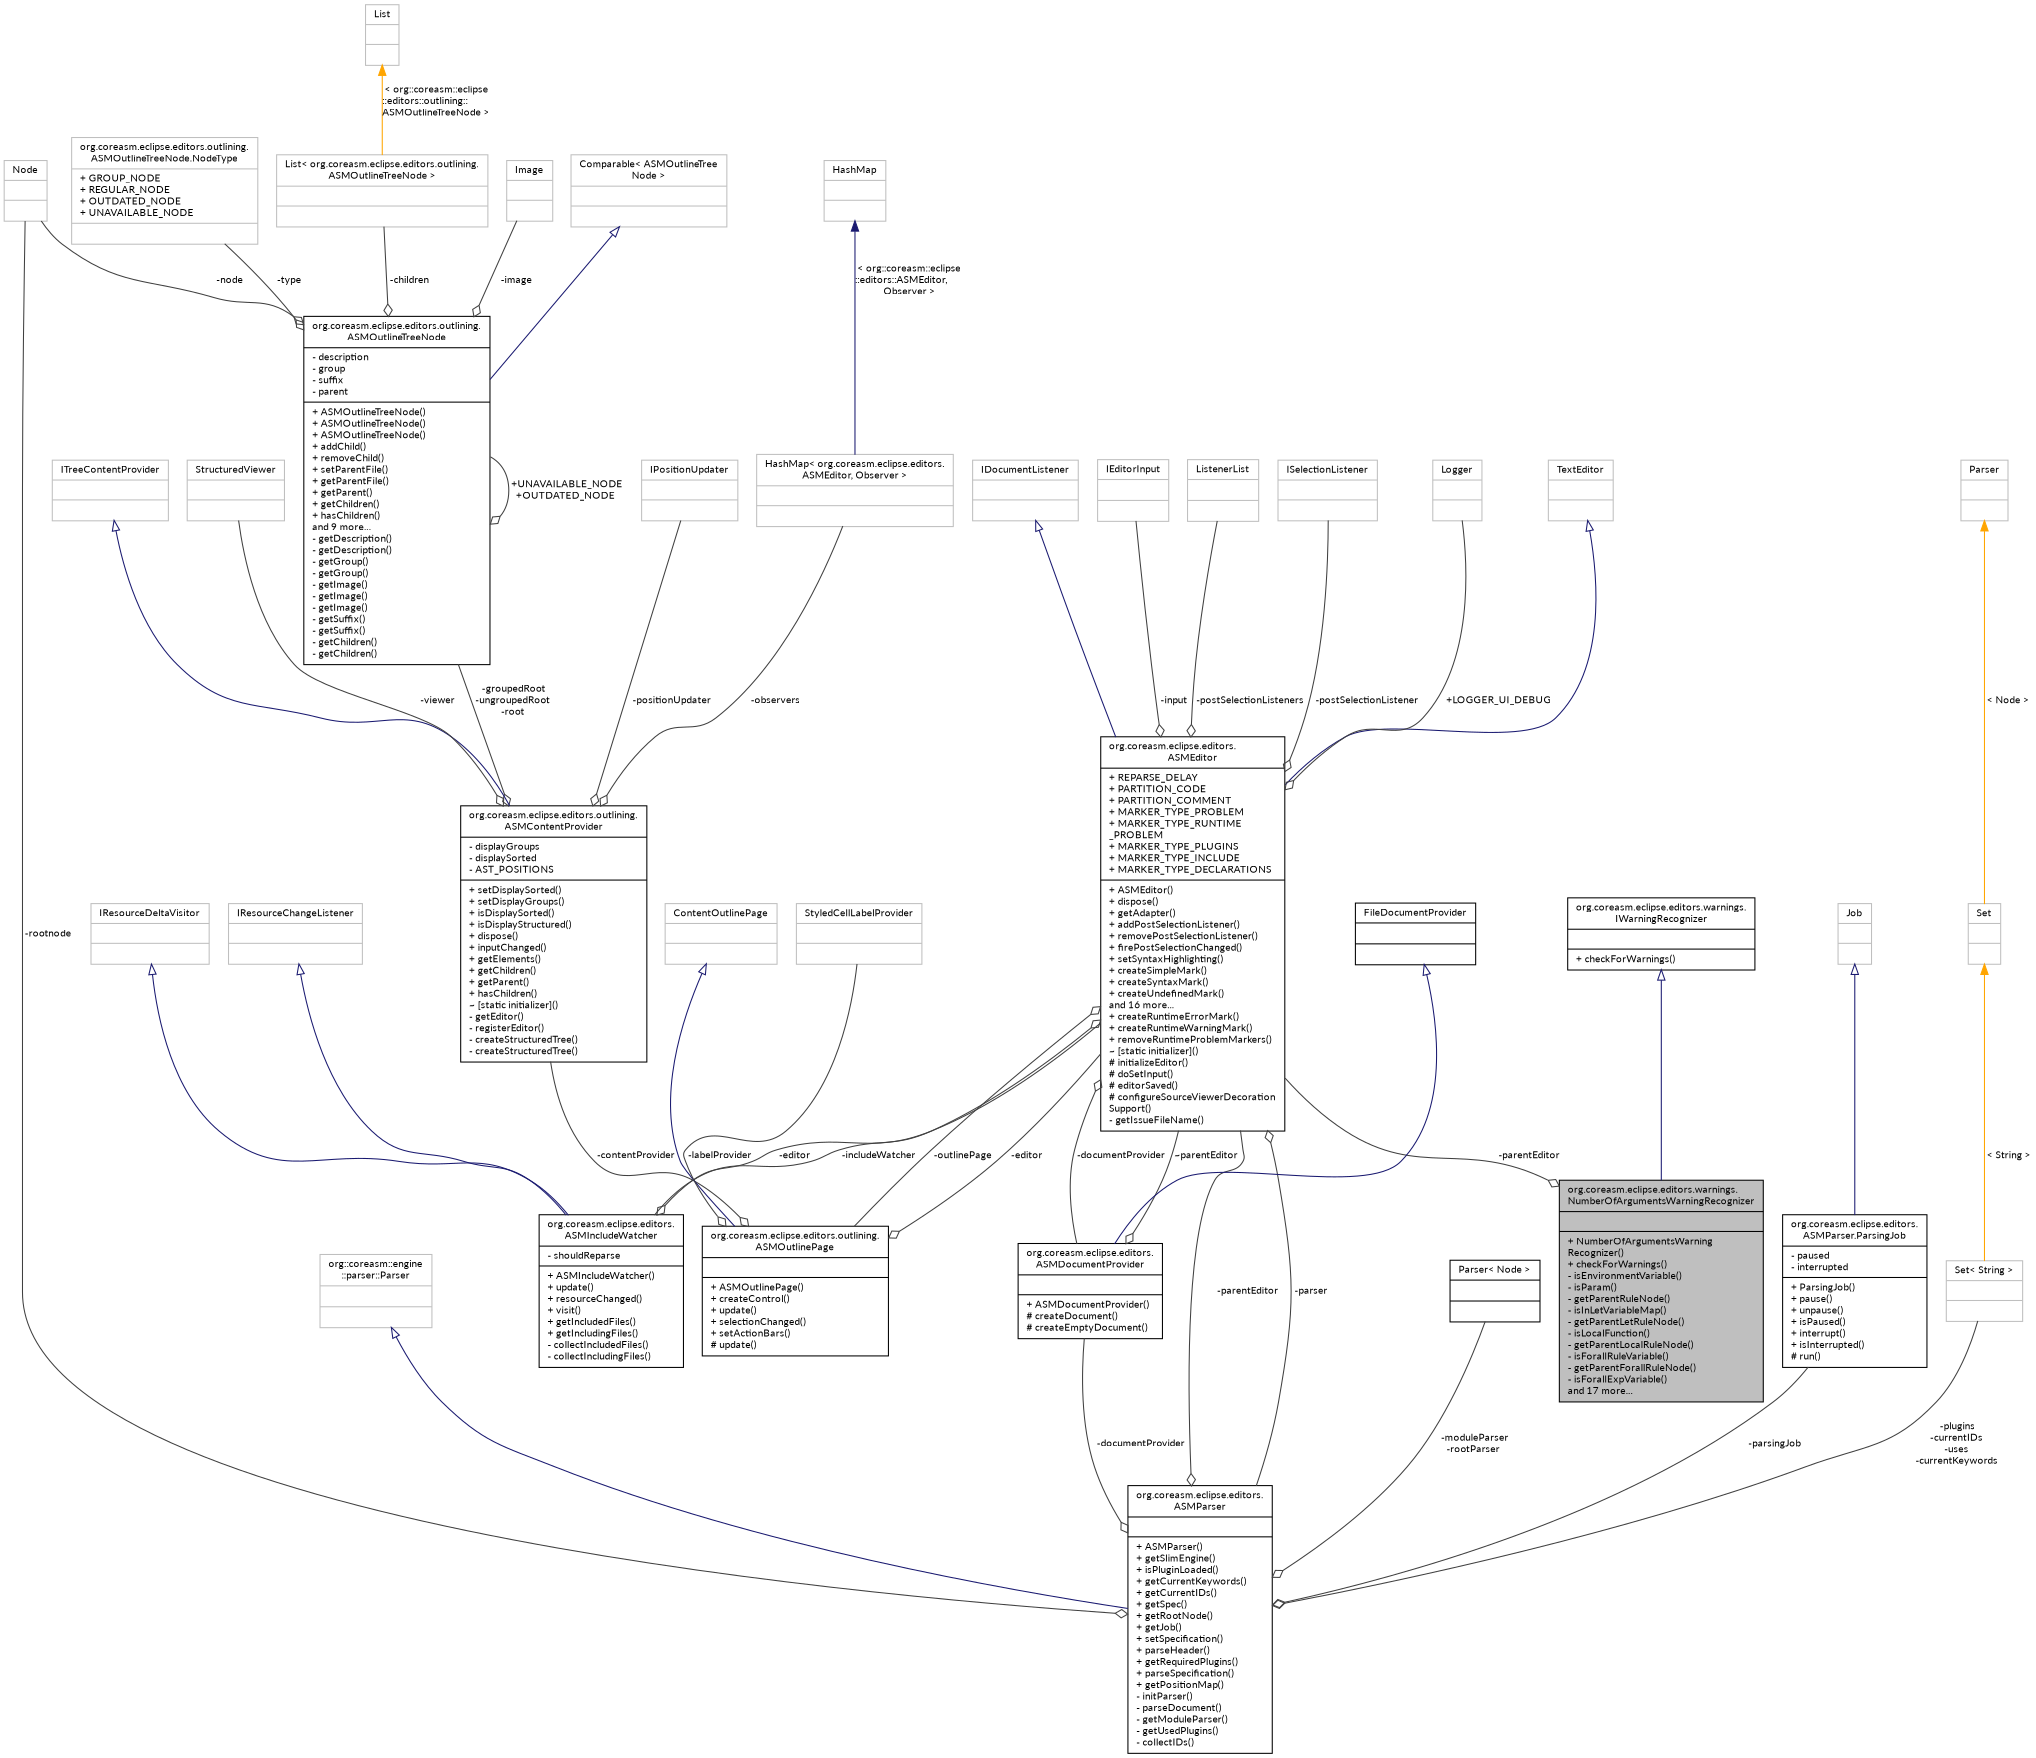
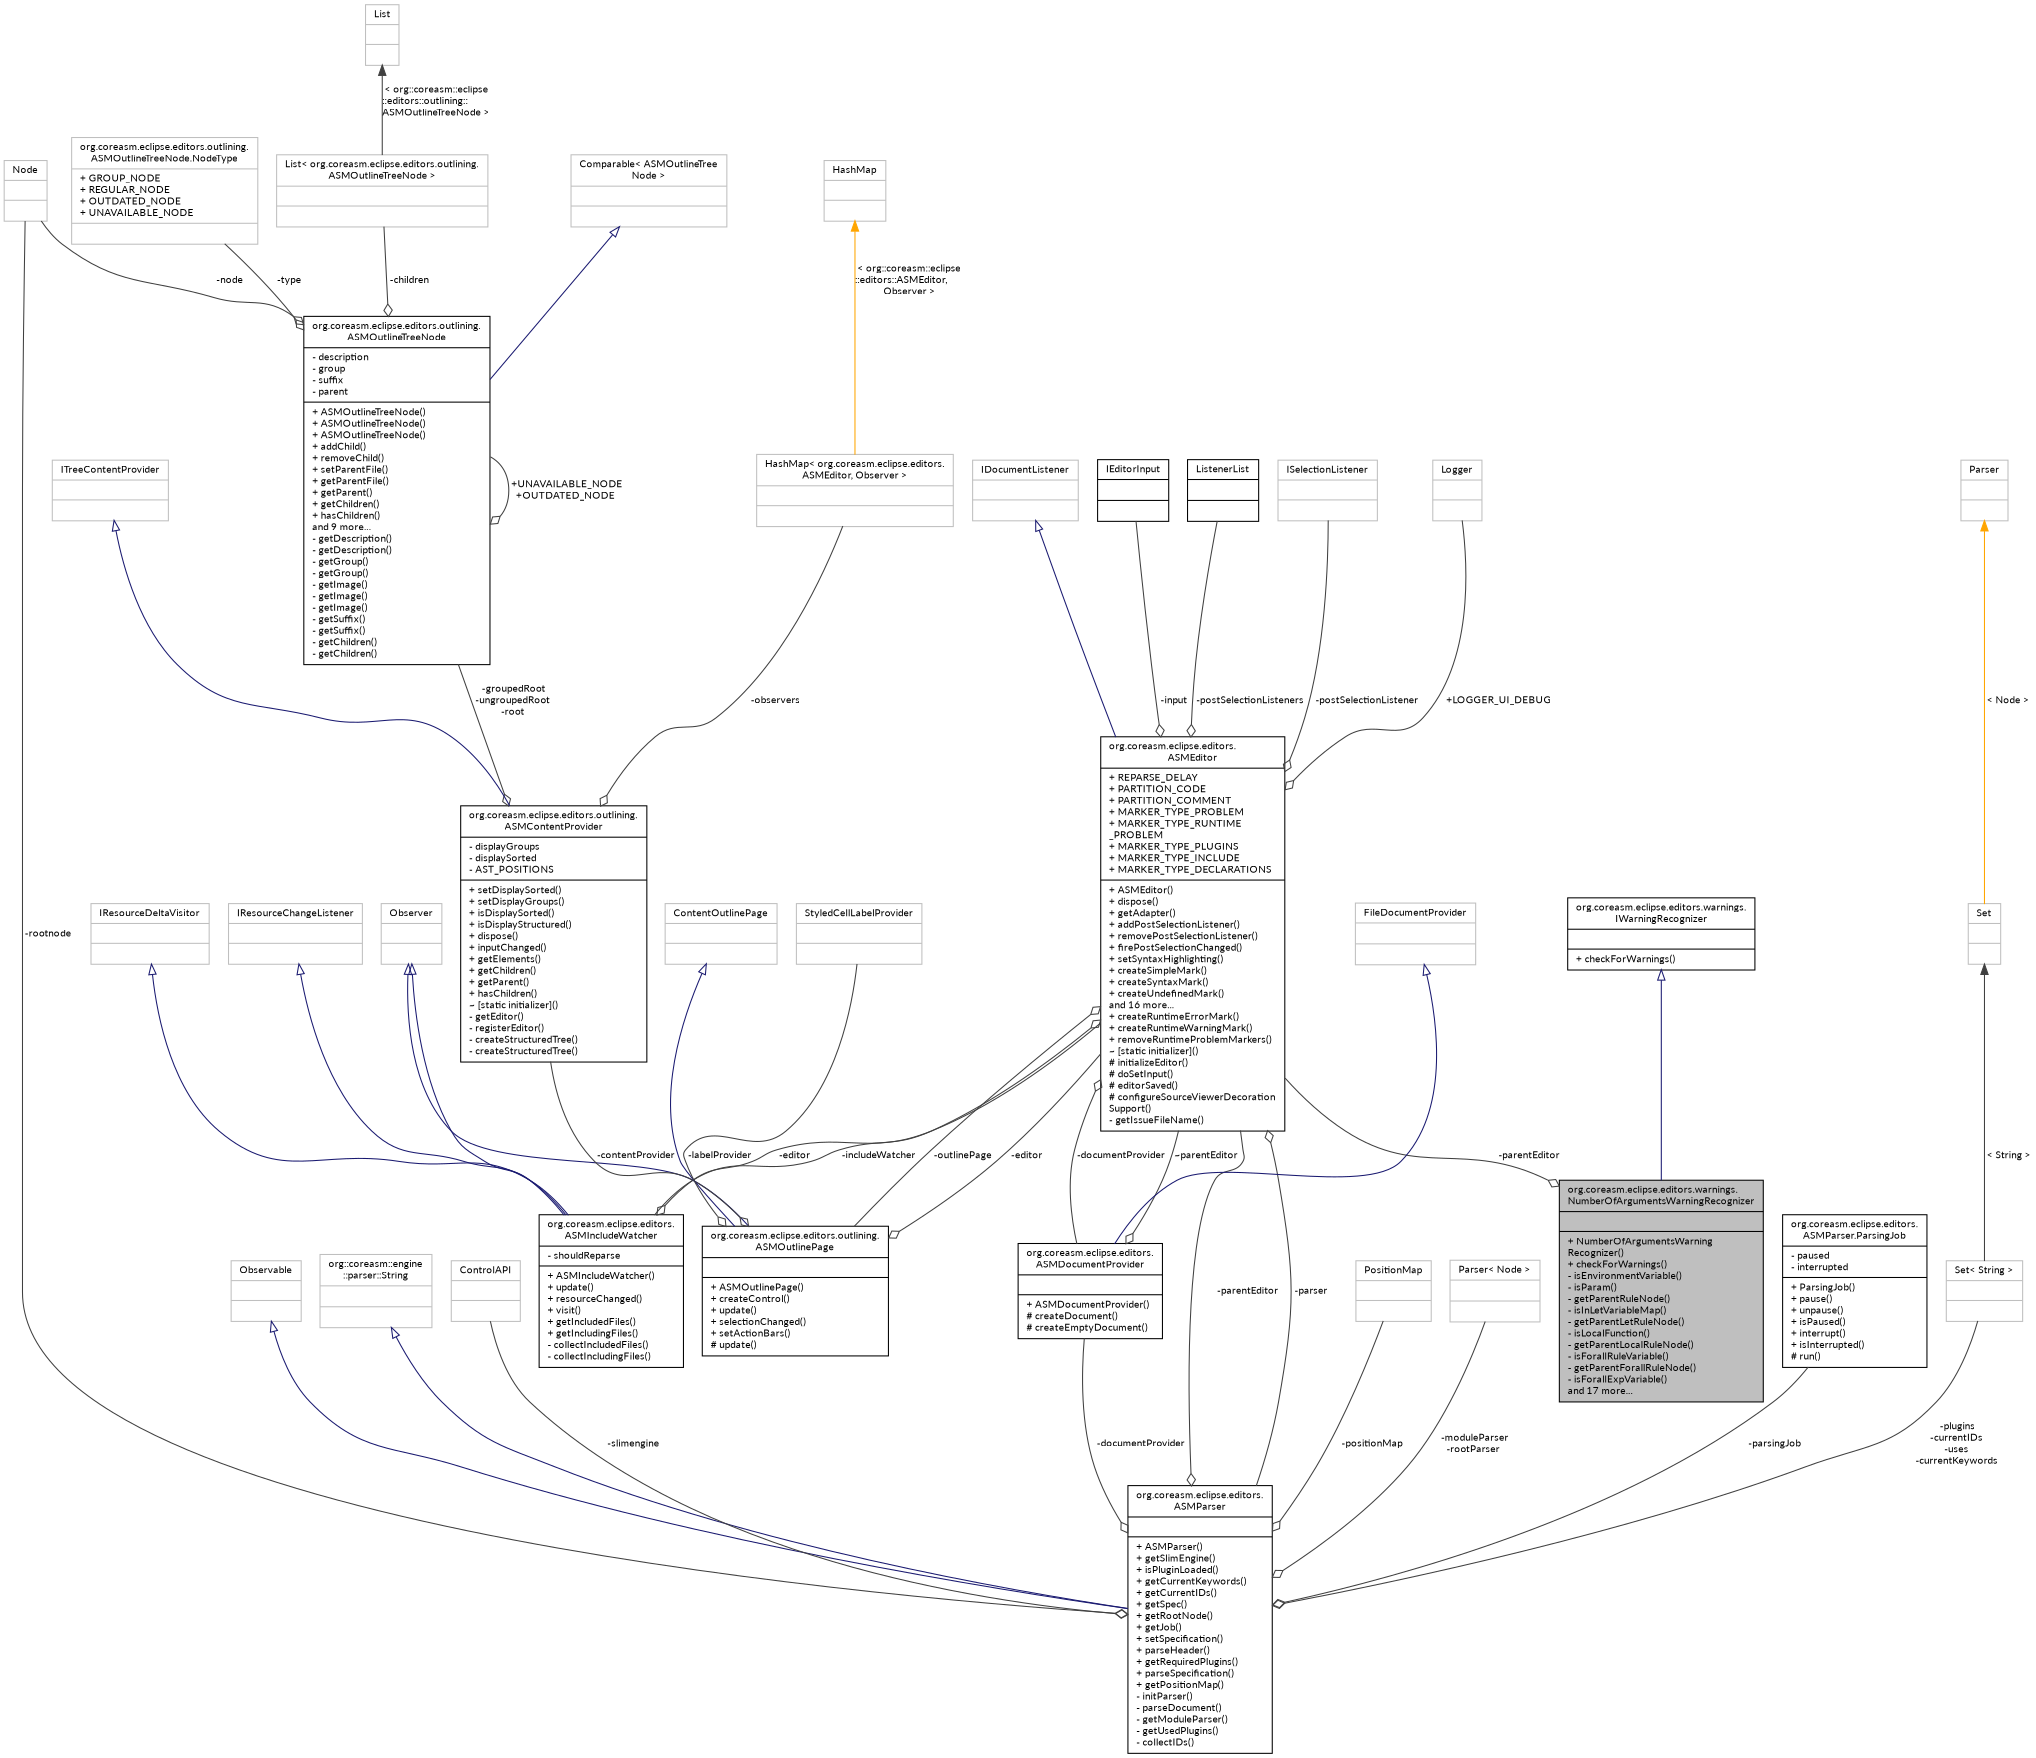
  digraph {
    fontname=Lato
    node [color=grey75 fontname=Lato fontsize=10 shape=record]
    edge [color=grey25 fontname=Lato fontsize=10 labelfontname=Helvetica labelfontsize=10 style=solid arrowhead=odiamond]
    n1 [color=black fillcolor=grey75 fontcolor=black height=0.2 label="{org.coreasm.eclipse.editors.warnings.\lNumberOfArgumentsWarningRecognizer\n||+ NumberOfArgumentsWarning\lRecognizer()\l+ checkForWarnings()\l- isEnvironmentVariable()\l- isParam()\l- getParentRuleNode()\l- isInLetVariableMap()\l- getParentLetRuleNode()\l- isLocalFunction()\l- getParentLocalRuleNode()\l- isForallRuleVariable()\l- getParentForallRuleNode()\l- isForallExpVariable()\land 17 more...\l}" style=filled width=0.4]
    n2 [color=black height=0.2 label="{org.coreasm.eclipse.editors.warnings.\lIWarningRecognizer\n||+ checkForWarnings()\l}" width=0.4]
    n3 [color=black height=0.2 label="{org.coreasm.eclipse.editors.\lASMEditor\n|+ REPARSE_DELAY\l+ PARTITION_CODE\l+ PARTITION_COMMENT\l+ MARKER_TYPE_PROBLEM\l+ MARKER_TYPE_RUNTIME\l_PROBLEM\l+ MARKER_TYPE_PLUGINS\l+ MARKER_TYPE_INCLUDE\l+ MARKER_TYPE_DECLARATIONS\l|+ ASMEditor()\l+ dispose()\l+ getAdapter()\l+ addPostSelectionListener()\l+ removePostSelectionListener()\l+ firePostSelectionChanged()\l+ setSyntaxHighlighting()\l+ createSimpleMark()\l+ createSyntaxMark()\l+ createUndefinedMark()\land 16 more...\l+ createRuntimeErrorMark()\l+ createRuntimeWarningMark()\l+ removeRuntimeProblemMarkers()\l~ [static initializer]()\l# initializeEditor()\l# doSetInput()\l# editorSaved()\l# configureSourceViewerDecoration\lSupport()\l- getIssueFileName()\l}" width=0.4]
    n4 [color=black height=0.2 label="{org.coreasm.eclipse.editors.\lASMDocumentProvider\n||+ ASMDocumentProvider()\l# createDocument()\l# createEmptyDocument()\l}" width=0.4]
    n5 [color=black height=0.2 label="{org.coreasm.eclipse.editors.\lASMIncludeWatcher\n|- shouldReparse\l|+ ASMIncludeWatcher()\l+ update()\l+ resourceChanged()\l+ visit()\l+ getIncludedFiles()\l+ getIncludingFiles()\l- collectIncludedFiles()\l- collectIncludingFiles()\l}" width=0.4]
    n6 [color=black height=0.2 label="{org.coreasm.eclipse.editors.\lASMParser\n||+ ASMParser()\l+ getSlimEngine()\l+ isPluginLoaded()\l+ getCurrentKeywords()\l+ getCurrentIDs()\l+ getSpec()\l+ getRootNode()\l+ getJob()\l+ setSpecification()\l+ parseHeader()\l+ getRequiredPlugins()\l+ parseSpecification()\l+ getPositionMap()\l- initParser()\l- parseDocument()\l- getModuleParser()\l- getUsedPlugins()\l- collectIDs()\l}" width=0.4]
    n7 [color=black height=0.2 label="{org.coreasm.eclipse.editors.outlining.\lASMOutlinePage\n||+ ASMOutlinePage()\l+ createControl()\l+ update()\l+ selectionChanged()\l+ setActionBars()\l# update()\l}" width=0.4]
-   n8 [height=0.2 label="{TextEditor\n||}" width=0.4]
    n9 [height=0.2 label="{IDocumentListener\n||}" width=0.4]
-   n10 [height=0.2 label="{IEditorInput\n||}" width=0.4]
-   n11 [height=0.2 label="{ListenerList\n||}" width=0.4]
+   n10 [color=black height=0.2 label="{IEditorInput\n||}" width=0.4]
+   n11 [color=black height=0.2 label="{ListenerList\n||}" width=0.4]
    n12 [height=0.2 label="{ISelectionListener\n||}" width=0.4]
-   n13 [color=black height=0.2 label="{FileDocumentProvider\n||}" width=0.4]
+   n13 [height=0.2 label="{FileDocumentProvider\n||}" width=0.4]
    n14 [height=0.2 label="{Logger\n||}" width=0.4]
+   n15 [height=0.2 label="{Observer\n||}" width=0.4]
    n16 [height=0.2 label="{IResourceChangeListener\n||}" width=0.4]
    n17 [height=0.2 label="{IResourceDeltaVisitor\n||}" width=0.4]
-   n19 [height=0.2 label="{org::coreasm::engine\l::parser::Parser\n||}" width=0.4]
+   n18 [height=0.2 label="{Observable\n||}" width=0.4]
+   n19 [height=0.2 label="{org::coreasm::engine\l::parser::String\n||}" width=0.4]
+   n20 [height=0.2 label="{ControlAPI\n||}" width=0.4]
    n21 [height=0.2 label="{Node\n||}" width=0.4]
    n22 [color=black height=0.2 label="{org.coreasm.eclipse.editors.outlining.\lASMOutlineTreeNode\n|- description\l- group\l- suffix\l- parent\l|+ ASMOutlineTreeNode()\l+ ASMOutlineTreeNode()\l+ ASMOutlineTreeNode()\l+ addChild()\l+ removeChild()\l+ setParentFile()\l+ getParentFile()\l+ getParent()\l+ getChildren()\l+ hasChildren()\land 9 more...\l- getDescription()\l- getDescription()\l- getGroup()\l- getGroup()\l- getImage()\l- getImage()\l- getImage()\l- getSuffix()\l- getSuffix()\l- getChildren()\l- getChildren()\l}" width=0.4]
    n23 [color=black height=0.2 label="{org.coreasm.eclipse.editors.outlining.\lASMContentProvider\n|- displayGroups\l- displaySorted\l- AST_POSITIONS\l|+ setDisplaySorted()\l+ setDisplayGroups()\l+ isDisplaySorted()\l+ isDisplayStructured()\l+ dispose()\l+ inputChanged()\l+ getElements()\l+ getChildren()\l+ getParent()\l+ hasChildren()\l~ [static initializer]()\l- getEditor()\l- registerEditor()\l- createStructuredTree()\l- createStructuredTree()\l}" width=0.4]
    n24 [color=black height=0.2 label="{org.coreasm.eclipse.editors.\lASMParser.ParsingJob\n|- paused\l- interrupted\l|+ ParsingJob()\l+ pause()\l+ unpause()\l+ isPaused()\l+ interrupt()\l+ isInterrupted()\l# run()\l}" width=0.4]
-   n25 [height=0.2 label="{Job\n||}" width=0.4]
    n26 [height=0.2 label="{Set\< String \>\n||}" width=0.4]
    n27 [height=0.2 label="{Set\n||}" width=0.4]
-   n29 [color=black height=0.2 label="{Parser\< Node \>\n||}" width=0.4]
+   n28 [height=0.2 label="{PositionMap\n||}" width=0.4]
+   n29 [height=0.2 label="{Parser\< Node \>\n||}" width=0.4]
    n30 [height=0.2 label="{Parser\n||}" width=0.4]
    n31 [height=0.2 label="{ContentOutlinePage\n||}" width=0.4]
    n32 [height=0.2 label="{ITreeContentProvider\n||}" width=0.4]
-   n33 [height=0.2 label="{StructuredViewer\n||}" width=0.4]
    n34 [height=0.2 label="{HashMap\< org.coreasm.eclipse.editors.\lASMEditor, Observer \>\n||}" width=0.4]
    n35 [height=0.2 label="{HashMap\n||}" width=0.4]
    n36 [height=0.2 label="{Comparable\< ASMOutlineTree\lNode \>\n||}" width=0.4]
    n37 [height=0.2 label="{org.coreasm.eclipse.editors.outlining.\lASMOutlineTreeNode.NodeType\n|+ GROUP_NODE\l+ REGULAR_NODE\l+ OUTDATED_NODE\l+ UNAVAILABLE_NODE\l|}" width=0.4]
    n38 [height=0.2 label="{List\< org.coreasm.eclipse.editors.outlining.\lASMOutlineTreeNode \>\n||}" width=0.4]
    n39 [height=0.2 label="{List\n||}" width=0.4]
-   n40 [height=0.2 label="{Image\n||}" width=0.4]
-   n41 [height=0.2 label="{IPositionUpdater\n||}" width=0.4]
    n42 [height=0.2 label="{StyledCellLabelProvider\n||}" width=0.4]
    n2 -> n1 [arrowtail=onormal color=midnightblue dir=back arrowhead=""]
    n3 -> n1 [label=" -parentEditor"]
    n3 -> n4 [label=" ~parentEditor"]
    n3 -> n5 [label=" -editor"]
    n3 -> n6 [label=" -parentEditor"]
    n3 -> n7 [label=" -editor"]
    n4 -> n3 [label=" -documentProvider"]
    n4 -> n6 [label=" -documentProvider"]
    n5 -> n3 [label=" -includeWatcher"]
    n6 -> n3 [label=" -parser"]
    n7 -> n3 [label=" -outlinePage"]
-   n8 -> n3 [arrowtail=onormal color=midnightblue dir=back arrowhead=""]
    n9 -> n3 [arrowtail=onormal color=midnightblue dir=back arrowhead=""]
    n10 -> n3 [label=" -input"]
    n11 -> n3 [label=" -postSelectionListeners"]
    n12 -> n3 [label=" -postSelectionListener"]
    n13 -> n4 [arrowtail=onormal color=midnightblue dir=back arrowhead=""]
    n14 -> n3 [label=" +LOGGER_UI_DEBUG"]
+   n15 -> n5 [arrowtail=onormal color=midnightblue dir=back arrowhead=""]
+   n15 -> n7 [arrowtail=onormal color=midnightblue dir=back arrowhead=""]
    n16 -> n5 [arrowtail=onormal color=midnightblue dir=back arrowhead=""]
    n17 -> n5 [arrowtail=onormal color=midnightblue dir=back arrowhead=""]
+   n18 -> n6 [arrowtail=onormal color=midnightblue dir=back arrowhead=""]
    n19 -> n6 [arrowtail=onormal color=midnightblue dir=back arrowhead=""]
+   n20 -> n6 [label=" -slimengine"]
    n21 -> n6 [label=" -rootnode"]
    n21 -> n22 [label=" -node"]
    n22 -> n22 [label=" +UNAVAILABLE_NODE\n+OUTDATED_NODE"]
    n22 -> n23 [label=" -groupedRoot\n-ungroupedRoot\n-root"]
    n23 -> n7 [label=" -contentProvider"]
    n24 -> n6 [label=" -parsingJob"]
-   n25 -> n24 [arrowtail=onormal color=midnightblue dir=back arrowhead=""]
    n26 -> n6 [label=" -plugins\n-currentIDs\n-uses\n-currentKeywords"]
-   n27 -> n26 [color=orange dir=back label=" \< String \>" arrowhead=""]
+   n27 -> n26 [dir=back label=" \< String \>" arrowhead=""]
+   n28 -> n6 [label=" -positionMap"]
    n29 -> n6 [label=" -moduleParser\n-rootParser"]
    n30 -> n27 [color=orange dir=back label=" \< Node \>" arrowhead=""]
    n31 -> n7 [arrowtail=onormal color=midnightblue dir=back arrowhead=""]
    n32 -> n23 [arrowtail=onormal color=midnightblue dir=back arrowhead=""]
-   n33 -> n23 [label=" -viewer"]
    n34 -> n23 [label=" -observers"]
-   n35 -> n34 [color=midnightblue dir=back label=" \< org::coreasm::eclipse\l::editors::ASMEditor,\l Observer \>" arrowhead=""]
+   n35 -> n34 [color=orange dir=back label=" \< org::coreasm::eclipse\l::editors::ASMEditor,\l Observer \>" arrowhead=""]
    n36 -> n22 [arrowtail=onormal color=midnightblue dir=back arrowhead=""]
    n37 -> n22 [label=" -type"]
    n38 -> n22 [label=" -children"]
-   n39 -> n38 [color=orange dir=back label=" \< org::coreasm::eclipse\l::editors::outlining::\lASMOutlineTreeNode \>" arrowhead=""]
-   n40 -> n22 [label=" -image"]
-   n41 -> n23 [label=" -positionUpdater"]
+   n39 -> n38 [dir=back label=" \< org::coreasm::eclipse\l::editors::outlining::\lASMOutlineTreeNode \>" arrowhead=""]
    n42 -> n7 [label=" -labelProvider"]
  }
